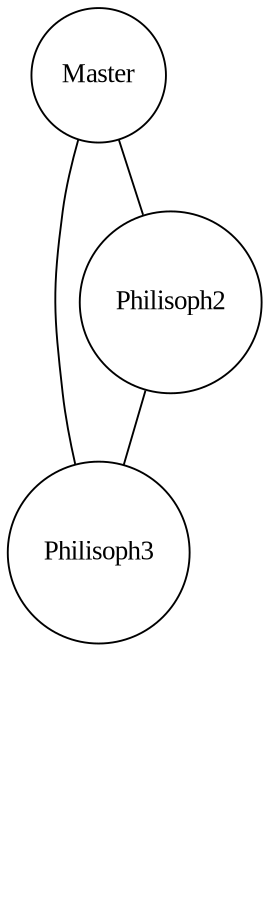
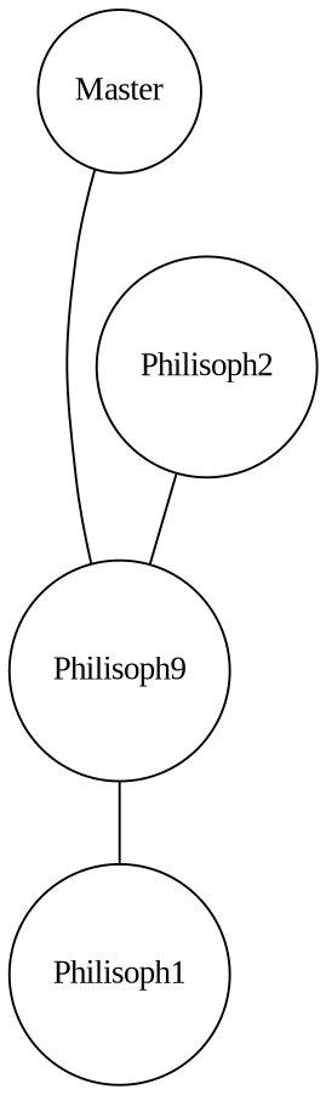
  graph {
    fontname="Liberation Serif"
    rankdir=UD
    node [fontname="Liberation Serif" shape=circle]
    edge [fontname="Liberation Serif"]
-   Philisoph3
+   Philisoph3 [label=Philisoph9]
+   Philisoph1
    Master
    Philisoph2
+   Philisoph3 -- Philisoph1
    Master -- Philisoph3
-   Master -- Philisoph2
    Philisoph2 -- Philisoph3
  }
